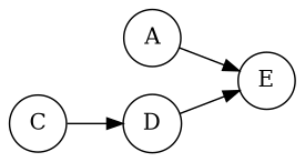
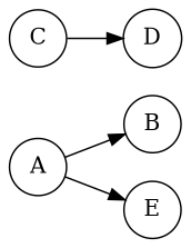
  digraph {
    fontname="DejaVu Serif"
    rankdir=LR
    node [fontname="DejaVu Serif" shape=circle]
    edge [fontname="DejaVu Serif"]
    A
+   B
    E
    C
    D
+   A -> B
    A -> E
    C -> D
-   D -> E
  }
